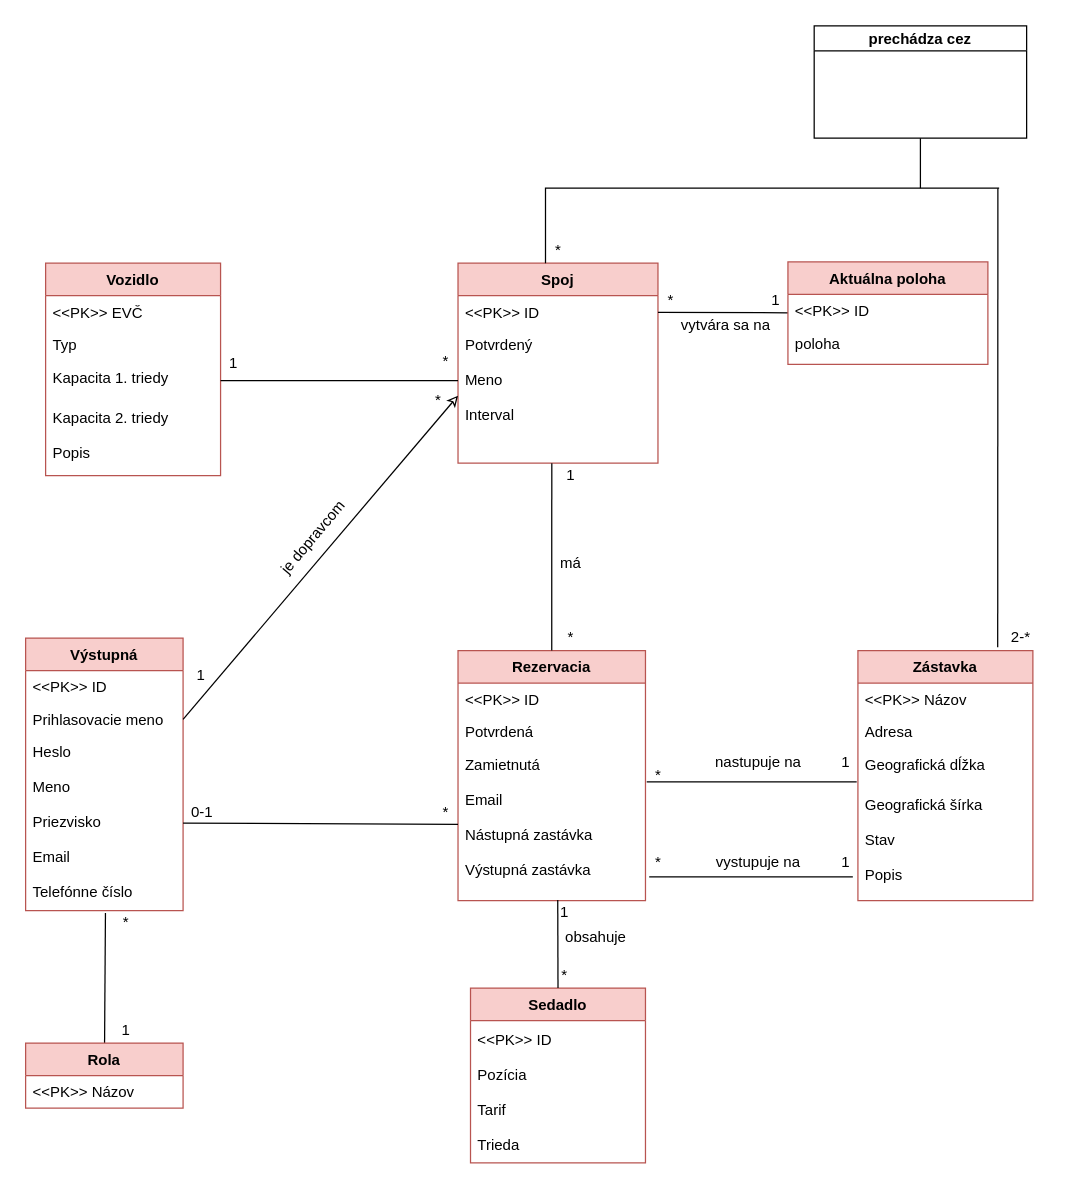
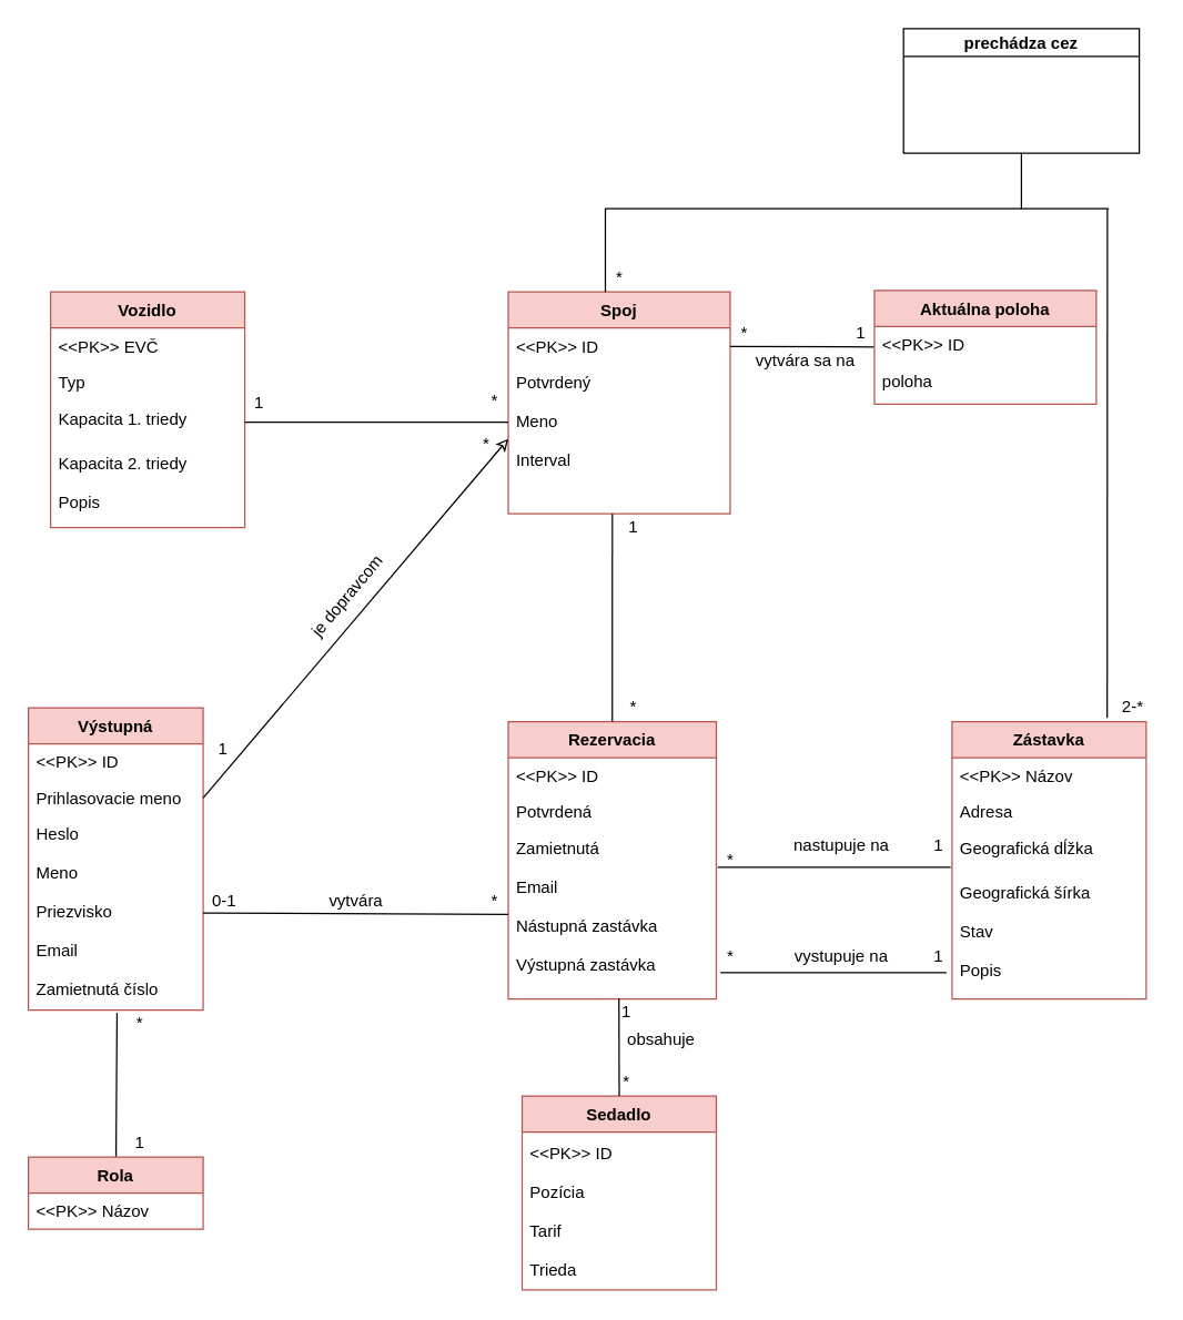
  <mxCell id="0" />
  <mxCell id="1" parent="0" />
  <mxCell id="2" value="Spoj" style="swimlane;fontStyle=1;childLayout=stackLayout;horizontal=1;startSize=26;horizontalStack=0;resizeParent=1;resizeParentMax=0;resizeLast=0;collapsible=1;marginBottom=0;fillColor=#f8cecc;strokeColor=#b85450;" parent="1" vertex="1"><mxGeometry x="366" y="210" width="160" height="160" as="geometry"><mxRectangle x="250" y="130" width="60" height="26" as="alternateBounds" /></mxGeometry></mxCell>
  <mxCell id="3" value="&lt;&lt;PK&gt;&gt; ID" style="text;strokeColor=none;fillColor=none;align=left;verticalAlign=top;spacingLeft=4;spacingRight=4;overflow=hidden;rotatable=0;points=[[0,0.5],[1,0.5]];portConstraint=eastwest;" parent="2" vertex="1"><mxGeometry y="26" width="160" height="26" as="geometry" /></mxCell>
  <mxCell id="4" value="Potvrdený&#10;&#10;Meno&#10;&#10;Interval&#10;" style="text;strokeColor=none;fillColor=none;align=left;verticalAlign=top;spacingLeft=4;spacingRight=4;overflow=hidden;rotatable=0;points=[[0,0.5],[1,0.5]];portConstraint=eastwest;" parent="2" vertex="1"><mxGeometry y="52" width="160" height="108" as="geometry" /></mxCell>
  <mxCell id="5" value="Zástavka" style="swimlane;fontStyle=1;childLayout=stackLayout;horizontal=1;startSize=26;horizontalStack=0;resizeParent=1;resizeParentMax=0;resizeLast=0;collapsible=1;marginBottom=0;fillColor=#f8cecc;strokeColor=#b85450;" parent="1" vertex="1"><mxGeometry x="686" y="520" width="140" height="200" as="geometry" /></mxCell>
  <mxCell id="6" value="&lt;&lt;PK&gt;&gt; Názov" style="text;strokeColor=none;fillColor=none;align=left;verticalAlign=top;spacingLeft=4;spacingRight=4;overflow=hidden;rotatable=0;points=[[0,0.5],[1,0.5]];portConstraint=eastwest;" parent="5" vertex="1"><mxGeometry y="26" width="140" height="26" as="geometry" /></mxCell>
  <mxCell id="7" value="Adresa" style="text;strokeColor=none;fillColor=none;align=left;verticalAlign=top;spacingLeft=4;spacingRight=4;overflow=hidden;rotatable=0;points=[[0,0.5],[1,0.5]];portConstraint=eastwest;" parent="5" vertex="1"><mxGeometry y="52" width="140" height="26" as="geometry" /></mxCell>
  <mxCell id="8" value="Geografická dĺžka" style="text;strokeColor=none;fillColor=none;align=left;verticalAlign=top;spacingLeft=4;spacingRight=4;overflow=hidden;rotatable=0;points=[[0,0.5],[1,0.5]];portConstraint=eastwest;" parent="5" vertex="1"><mxGeometry y="78" width="140" height="32" as="geometry" /></mxCell>
  <mxCell id="9" value="Geografická šírka&#10;&#10;Stav&#10;&#10;Popis" style="text;strokeColor=none;fillColor=none;align=left;verticalAlign=top;spacingLeft=4;spacingRight=4;overflow=hidden;rotatable=0;points=[[0,0.5],[1,0.5]];portConstraint=eastwest;" parent="5" vertex="1"><mxGeometry y="110" width="140" height="90" as="geometry" /></mxCell>
  <mxCell id="10" style="edgeStyle=orthogonalEdgeStyle;rounded=0;orthogonalLoop=1;jettySize=auto;html=1;endArrow=none;endFill=0;" parent="1" edge="1"><mxGeometry relative="1" as="geometry"><mxPoint x="799" y="150" as="targetPoint" /><Array as="points"><mxPoint x="436" y="150" /></Array><mxPoint x="436" y="210" as="sourcePoint" /></mxGeometry></mxCell>
  <mxCell id="11" value="prechádza cez" style="swimlane;startSize=20;" parent="1" vertex="1"><mxGeometry x="651" y="20" width="170" height="90" as="geometry" /></mxCell>
  <mxCell id="12" value="" style="endArrow=none;html=1;entryX=0.5;entryY=1;entryDx=0;entryDy=0;" parent="1" target="11" edge="1"><mxGeometry width="50" height="50" relative="1" as="geometry"><mxPoint x="736" y="150" as="sourcePoint" /><mxPoint x="776" y="110" as="targetPoint" /></mxGeometry></mxCell>
  <mxCell id="13" value="*" style="text;html=1;align=center;verticalAlign=middle;resizable=0;points=[];autosize=1;strokeColor=none;" parent="1" vertex="1"><mxGeometry x="436" y="190" width="20" height="20" as="geometry" /></mxCell>
  <mxCell id="14" value="2-*" style="text;html=1;align=center;verticalAlign=middle;resizable=0;points=[];autosize=1;strokeColor=none;" parent="1" vertex="1"><mxGeometry x="801" y="500" width="30" height="20" as="geometry" /></mxCell>
  <mxCell id="15" value="Rezervacia" style="swimlane;fontStyle=1;childLayout=stackLayout;horizontal=1;startSize=26;horizontalStack=0;resizeParent=1;resizeParentMax=0;resizeLast=0;collapsible=1;marginBottom=0;fillColor=#f8cecc;strokeColor=#b85450;" parent="1" vertex="1"><mxGeometry x="366" y="520" width="150" height="200" as="geometry" /></mxCell>
  <mxCell id="16" value="&lt;&lt;PK&gt;&gt; ID" style="text;strokeColor=none;fillColor=none;align=left;verticalAlign=top;spacingLeft=4;spacingRight=4;overflow=hidden;rotatable=0;points=[[0,0.5],[1,0.5]];portConstraint=eastwest;" parent="15" vertex="1"><mxGeometry y="26" width="150" height="26" as="geometry" /></mxCell>
  <mxCell id="17" value="Potvrdená" style="text;strokeColor=none;fillColor=none;align=left;verticalAlign=top;spacingLeft=4;spacingRight=4;overflow=hidden;rotatable=0;points=[[0,0.5],[1,0.5]];portConstraint=eastwest;" parent="15" vertex="1"><mxGeometry y="52" width="150" height="26" as="geometry" /></mxCell>
  <mxCell id="18" value="Zamietnutá&#10;&#10;Email&#10;&#10;Nástupná zastávka&#10;&#10;Výstupná zastávka" style="text;strokeColor=none;fillColor=none;align=left;verticalAlign=top;spacingLeft=4;spacingRight=4;overflow=hidden;rotatable=0;points=[[0,0.5],[1,0.5]];portConstraint=eastwest;" parent="15" vertex="1"><mxGeometry y="78" width="150" height="122" as="geometry" /></mxCell>
  <mxCell id="19" value="Sedadlo" style="swimlane;fontStyle=1;childLayout=stackLayout;horizontal=1;startSize=26;horizontalStack=0;resizeParent=1;resizeParentMax=0;resizeLast=0;collapsible=1;marginBottom=0;fillColor=#f8cecc;strokeColor=#b85450;" parent="1" vertex="1"><mxGeometry x="376" y="790" width="140" height="140" as="geometry" /></mxCell>
  <mxCell id="20" value="&lt;&lt;PK&gt;&gt; ID&#10;&#10;Pozícia&#10;&#10;Tarif&#10;&#10;Trieda" style="text;strokeColor=none;fillColor=none;align=left;verticalAlign=top;spacingLeft=4;spacingRight=4;overflow=hidden;rotatable=0;points=[[0,0.5],[1,0.5]];portConstraint=eastwest;spacingTop=2;spacingBottom=2;" parent="19" vertex="1"><mxGeometry y="26" width="140" height="114" as="geometry" /></mxCell>
  <mxCell id="21" value="Vozidlo" style="swimlane;fontStyle=1;childLayout=stackLayout;horizontal=1;startSize=26;horizontalStack=0;resizeParent=1;resizeParentMax=0;resizeLast=0;collapsible=1;marginBottom=0;fillColor=#f8cecc;strokeColor=#b85450;" parent="1" vertex="1"><mxGeometry x="36" y="210" width="140" height="170" as="geometry" /></mxCell>
  <mxCell id="22" value="&lt;&lt;PK&gt;&gt; EVČ" style="text;strokeColor=none;fillColor=none;align=left;verticalAlign=top;spacingLeft=4;spacingRight=4;overflow=hidden;rotatable=0;points=[[0,0.5],[1,0.5]];portConstraint=eastwest;" parent="21" vertex="1"><mxGeometry y="26" width="140" height="26" as="geometry" /></mxCell>
  <mxCell id="23" value="Typ" style="text;strokeColor=none;fillColor=none;align=left;verticalAlign=top;spacingLeft=4;spacingRight=4;overflow=hidden;rotatable=0;points=[[0,0.5],[1,0.5]];portConstraint=eastwest;" parent="21" vertex="1"><mxGeometry y="52" width="140" height="26" as="geometry" /></mxCell>
  <mxCell id="24" value="Kapacita 1. triedy&#10;&#10;" style="text;strokeColor=none;fillColor=none;align=left;verticalAlign=top;spacingLeft=4;spacingRight=4;overflow=hidden;rotatable=0;points=[[0,0.5],[1,0.5]];portConstraint=eastwest;" parent="21" vertex="1"><mxGeometry y="78" width="140" height="32" as="geometry" /></mxCell>
  <mxCell id="25" value="Kapacita 2. triedy&#10;&#10;Popis" style="text;strokeColor=none;fillColor=none;align=left;verticalAlign=top;spacingLeft=4;spacingRight=4;overflow=hidden;rotatable=0;points=[[0,0.5],[1,0.5]];portConstraint=eastwest;" parent="21" vertex="1"><mxGeometry y="110" width="140" height="60" as="geometry" /></mxCell>
  <mxCell id="26" value="Výstupná" style="swimlane;fontStyle=1;childLayout=stackLayout;horizontal=1;startSize=26;horizontalStack=0;resizeParent=1;resizeParentMax=0;resizeLast=0;collapsible=1;marginBottom=0;fillColor=#f8cecc;strokeColor=#b85450;" parent="1" vertex="1"><mxGeometry x="20" y="510" width="126" height="218" as="geometry" /></mxCell>
  <mxCell id="27" value="&lt;&lt;PK&gt;&gt; ID" style="text;strokeColor=none;fillColor=none;align=left;verticalAlign=top;spacingLeft=4;spacingRight=4;overflow=hidden;rotatable=0;points=[[0,0.5],[1,0.5]];portConstraint=eastwest;" parent="26" vertex="1"><mxGeometry y="26" width="126" height="26" as="geometry" /></mxCell>
  <mxCell id="28" value="Prihlasovacie meno" style="text;strokeColor=none;fillColor=none;align=left;verticalAlign=top;spacingLeft=4;spacingRight=4;overflow=hidden;rotatable=0;points=[[0,0.5],[1,0.5]];portConstraint=eastwest;" parent="26" vertex="1"><mxGeometry y="52" width="126" height="26" as="geometry" /></mxCell>
- <mxCell id="29" value="Heslo&#10;&#10;Meno&#10;&#10;Priezvisko&#10;&#10;Email&#10;&#10;Telefónne číslo" style="text;strokeColor=none;fillColor=none;align=left;verticalAlign=top;spacingLeft=4;spacingRight=4;overflow=hidden;rotatable=0;points=[[0,0.5],[1,0.5]];portConstraint=eastwest;" parent="26" vertex="1"><mxGeometry y="78" width="126" height="140" as="geometry" /></mxCell>
+ <mxCell id="29" value="Heslo&#10;&#10;Meno&#10;&#10;Priezvisko&#10;&#10;Email&#10;&#10;Zamietnutá číslo" style="text;strokeColor=none;fillColor=none;align=left;verticalAlign=top;spacingLeft=4;spacingRight=4;overflow=hidden;rotatable=0;points=[[0,0.5],[1,0.5]];portConstraint=eastwest;" parent="26" vertex="1"><mxGeometry y="78" width="126" height="140" as="geometry" /></mxCell>
  <mxCell id="30" style="edgeStyle=none;html=1;entryX=0.507;entryY=1.014;entryDx=0;entryDy=0;entryPerimeter=0;endArrow=none;endFill=0;" parent="1" source="31" target="29" edge="1"><mxGeometry relative="1" as="geometry" /></mxCell>
  <mxCell id="31" value="Rola" style="swimlane;fontStyle=1;childLayout=stackLayout;horizontal=1;startSize=26;horizontalStack=0;resizeParent=1;resizeParentMax=0;resizeLast=0;collapsible=1;marginBottom=0;fillColor=#f8cecc;strokeColor=#b85450;" parent="1" vertex="1"><mxGeometry x="20" y="834" width="126" height="52" as="geometry" /></mxCell>
  <mxCell id="32" value="&lt;&lt;PK&gt;&gt; Názov" style="text;strokeColor=none;fillColor=none;align=left;verticalAlign=top;spacingLeft=4;spacingRight=4;overflow=hidden;rotatable=0;points=[[0,0.5],[1,0.5]];portConstraint=eastwest;" parent="31" vertex="1"><mxGeometry y="26" width="126" height="26" as="geometry" /></mxCell>
  <mxCell id="33" style="edgeStyle=none;html=1;exitX=1;exitY=0.5;exitDx=0;exitDy=0;endArrow=none;endFill=0;" parent="1" source="24" edge="1"><mxGeometry relative="1" as="geometry"><mxPoint x="366" y="304" as="targetPoint" /></mxGeometry></mxCell>
  <mxCell id="34" value="1" style="text;html=1;align=center;verticalAlign=middle;resizable=0;points=[];autosize=1;strokeColor=none;" parent="1" vertex="1"><mxGeometry x="176" y="280" width="20" height="20" as="geometry" /></mxCell>
  <mxCell id="35" value="*" style="text;html=1;align=center;verticalAlign=middle;resizable=0;points=[];autosize=1;strokeColor=none;" parent="1" vertex="1"><mxGeometry x="346" y="279" width="20" height="20" as="geometry" /></mxCell>
  <mxCell id="36" value="" style="endArrow=none;html=1;exitX=0.469;exitY=1;exitDx=0;exitDy=0;exitPerimeter=0;" parent="1" source="4" edge="1"><mxGeometry width="50" height="50" relative="1" as="geometry"><mxPoint x="441" y="373" as="sourcePoint" /><mxPoint x="441" y="520" as="targetPoint" /></mxGeometry></mxCell>
  <mxCell id="37" value="1" style="text;html=1;align=center;verticalAlign=middle;resizable=0;points=[];autosize=1;strokeColor=none;" parent="1" vertex="1"><mxGeometry x="446" y="370" width="20" height="20" as="geometry" /></mxCell>
- <mxCell id="38" value="má" style="text;html=1;align=center;verticalAlign=middle;resizable=0;points=[];autosize=1;strokeColor=none;" parent="1" vertex="1"><mxGeometry x="441" y="440" width="30" height="20" as="geometry" /></mxCell>
  <mxCell id="39" value="*" style="text;html=1;align=center;verticalAlign=middle;resizable=0;points=[];autosize=1;strokeColor=none;" parent="1" vertex="1"><mxGeometry x="446" y="500" width="20" height="20" as="geometry" /></mxCell>
  <mxCell id="40" style="edgeStyle=none;html=1;exitX=0.5;exitY=0;exitDx=0;exitDy=0;endArrow=none;endFill=0;entryX=0.532;entryY=0.997;entryDx=0;entryDy=0;entryPerimeter=0;" parent="1" source="19" target="18" edge="1"><mxGeometry relative="1" as="geometry"><mxPoint x="448" y="723" as="targetPoint" /></mxGeometry></mxCell>
  <mxCell id="41" value="1" style="text;html=1;align=center;verticalAlign=middle;resizable=0;points=[];autosize=1;strokeColor=none;" parent="1" vertex="1"><mxGeometry x="441" y="720" width="20" height="20" as="geometry" /></mxCell>
  <mxCell id="42" value="*" style="text;html=1;align=center;verticalAlign=middle;resizable=0;points=[];autosize=1;strokeColor=none;" parent="1" vertex="1"><mxGeometry x="441" y="770" width="20" height="20" as="geometry" /></mxCell>
  <mxCell id="43" value="obsahuje" style="text;html=1;align=center;verticalAlign=middle;resizable=0;points=[];autosize=1;strokeColor=none;" parent="1" vertex="1"><mxGeometry x="446" y="740" width="60" height="20" as="geometry" /></mxCell>
  <mxCell id="44" value="" style="endArrow=none;html=1;entryX=-0.029;entryY=0.789;entryDx=0;entryDy=0;entryPerimeter=0;" parent="1" target="9" edge="1"><mxGeometry width="50" height="50" relative="1" as="geometry"><mxPoint x="519" y="701" as="sourcePoint" /><mxPoint x="966" y="350" as="targetPoint" /></mxGeometry></mxCell>
  <mxCell id="45" value="" style="endArrow=none;html=1;entryX=-0.007;entryY=0.844;entryDx=0;entryDy=0;entryPerimeter=0;" parent="1" target="8" edge="1"><mxGeometry width="50" height="50" relative="1" as="geometry"><mxPoint x="517" y="625" as="sourcePoint" /><mxPoint x="886" y="300" as="targetPoint" /></mxGeometry></mxCell>
  <mxCell id="46" value="nastupuje na" style="text;html=1;align=center;verticalAlign=middle;resizable=0;points=[];autosize=1;strokeColor=none;rotation=0;" parent="1" vertex="1"><mxGeometry x="566" y="600" width="80" height="20" as="geometry" /></mxCell>
  <mxCell id="47" value="vystupuje na" style="text;html=1;align=center;verticalAlign=middle;resizable=0;points=[];autosize=1;strokeColor=none;rotation=0;" parent="1" vertex="1"><mxGeometry x="566" y="680" width="80" height="20" as="geometry" /></mxCell>
  <mxCell id="48" value="*" style="text;html=1;align=center;verticalAlign=middle;resizable=0;points=[];autosize=1;strokeColor=none;" parent="1" vertex="1"><mxGeometry x="516" y="610" width="20" height="20" as="geometry" /></mxCell>
  <mxCell id="49" value="*" style="text;html=1;align=center;verticalAlign=middle;resizable=0;points=[];autosize=1;strokeColor=none;" parent="1" vertex="1"><mxGeometry x="516" y="680" width="20" height="20" as="geometry" /></mxCell>
  <mxCell id="50" value="1" style="text;html=1;align=center;verticalAlign=middle;resizable=0;points=[];autosize=1;strokeColor=none;" parent="1" vertex="1"><mxGeometry x="666" y="680" width="20" height="20" as="geometry" /></mxCell>
  <mxCell id="51" value="1" style="text;html=1;align=center;verticalAlign=middle;resizable=0;points=[];autosize=1;strokeColor=none;" parent="1" vertex="1"><mxGeometry x="666" y="600" width="20" height="20" as="geometry" /></mxCell>
  <mxCell id="52" style="edgeStyle=none;html=1;exitX=1;exitY=0.5;exitDx=0;exitDy=0;entryX=0;entryY=0.5;entryDx=0;entryDy=0;endArrow=none;endFill=0;" parent="1" source="29" target="18" edge="1"><mxGeometry relative="1" as="geometry" /></mxCell>
  <mxCell id="53" value="0-1" style="text;html=1;align=center;verticalAlign=middle;resizable=0;points=[];autosize=1;strokeColor=none;" parent="1" vertex="1"><mxGeometry x="146" y="640" width="30" height="20" as="geometry" /></mxCell>
  <mxCell id="54" value="*" style="text;html=1;align=center;verticalAlign=middle;resizable=0;points=[];autosize=1;strokeColor=none;" parent="1" vertex="1"><mxGeometry x="346" y="640" width="20" height="20" as="geometry" /></mxCell>
+ <mxCell id="55" value="vytvára" style="text;html=1;align=center;verticalAlign=middle;resizable=0;points=[];autosize=1;strokeColor=none;" parent="1" vertex="1"><mxGeometry x="231" y="640" width="50" height="20" as="geometry" /></mxCell>
  <mxCell id="56" value="1" style="text;html=1;align=center;verticalAlign=middle;resizable=0;points=[];autosize=1;strokeColor=none;" parent="1" vertex="1"><mxGeometry x="90" y="814" width="20" height="20" as="geometry" /></mxCell>
  <mxCell id="57" value="*" style="text;html=1;align=center;verticalAlign=middle;resizable=0;points=[];autosize=1;strokeColor=none;" parent="1" vertex="1"><mxGeometry x="90" y="728" width="20" height="20" as="geometry" /></mxCell>
  <mxCell id="58" value="" style="endArrow=none;html=1;exitX=0.799;exitY=-0.013;exitDx=0;exitDy=0;exitPerimeter=0;" parent="1" source="5" edge="1"><mxGeometry width="50" height="50" relative="1" as="geometry"><mxPoint x="766" y="250" as="sourcePoint" /><mxPoint x="798" y="150" as="targetPoint" /></mxGeometry></mxCell>
  <mxCell id="59" style="edgeStyle=none;html=1;exitX=1;exitY=0.5;exitDx=0;exitDy=0;entryX=0;entryY=0.5;entryDx=0;entryDy=0;endArrow=classic;endFill=0;" parent="1" source="28" target="4" edge="1"><mxGeometry relative="1" as="geometry" /></mxCell>
  <mxCell id="60" value="1" style="text;html=1;align=center;verticalAlign=middle;resizable=0;points=[];autosize=1;strokeColor=none;" parent="1" vertex="1"><mxGeometry x="150" y="530" width="20" height="20" as="geometry" /></mxCell>
  <mxCell id="61" value="*" style="text;html=1;align=center;verticalAlign=middle;resizable=0;points=[];autosize=1;strokeColor=none;" parent="1" vertex="1"><mxGeometry x="340" y="310" width="20" height="20" as="geometry" /></mxCell>
  <mxCell id="62" value="je dopravcom" style="text;html=1;align=center;verticalAlign=middle;resizable=0;points=[];autosize=1;strokeColor=none;rotation=-50;" parent="1" vertex="1"><mxGeometry x="205" y="420" width="90" height="20" as="geometry" /></mxCell>
  <mxCell id="63" style="edgeStyle=none;html=1;endArrow=none;endFill=0;" edge="1" parent="1" source="64" target="3"><mxGeometry relative="1" as="geometry" /></mxCell>
  <mxCell id="64" value="Aktuálna poloha" style="swimlane;fontStyle=1;childLayout=stackLayout;horizontal=1;startSize=26;horizontalStack=0;resizeParent=1;resizeParentMax=0;resizeLast=0;collapsible=1;marginBottom=0;fillColor=#f8cecc;strokeColor=#b85450;" vertex="1" parent="1"><mxGeometry x="630" y="209" width="160" height="82" as="geometry"><mxRectangle x="250" y="130" width="60" height="26" as="alternateBounds" /></mxGeometry></mxCell>
  <mxCell id="65" value="&lt;&lt;PK&gt;&gt; ID" style="text;strokeColor=none;fillColor=none;align=left;verticalAlign=top;spacingLeft=4;spacingRight=4;overflow=hidden;rotatable=0;points=[[0,0.5],[1,0.5]];portConstraint=eastwest;" vertex="1" parent="64"><mxGeometry y="26" width="160" height="26" as="geometry" /></mxCell>
  <mxCell id="66" value="poloha" style="text;strokeColor=none;fillColor=none;align=left;verticalAlign=top;spacingLeft=4;spacingRight=4;overflow=hidden;rotatable=0;points=[[0,0.5],[1,0.5]];portConstraint=eastwest;" vertex="1" parent="64"><mxGeometry y="52" width="160" height="30" as="geometry" /></mxCell>
  <mxCell id="67" value="*" style="text;html=1;align=center;verticalAlign=middle;resizable=0;points=[];autosize=1;strokeColor=none;" vertex="1" parent="1"><mxGeometry x="526" y="230" width="20" height="20" as="geometry" /></mxCell>
  <mxCell id="68" value="1" style="text;html=1;align=center;verticalAlign=middle;resizable=0;points=[];autosize=1;strokeColor=none;" vertex="1" parent="1"><mxGeometry x="610" y="230" width="20" height="20" as="geometry" /></mxCell>
  <mxCell id="69" value="vytvára sa na" style="text;html=1;align=center;verticalAlign=middle;resizable=0;points=[];autosize=1;strokeColor=none;" vertex="1" parent="1"><mxGeometry x="530" y="250" width="100" height="20" as="geometry" /></mxCell>
